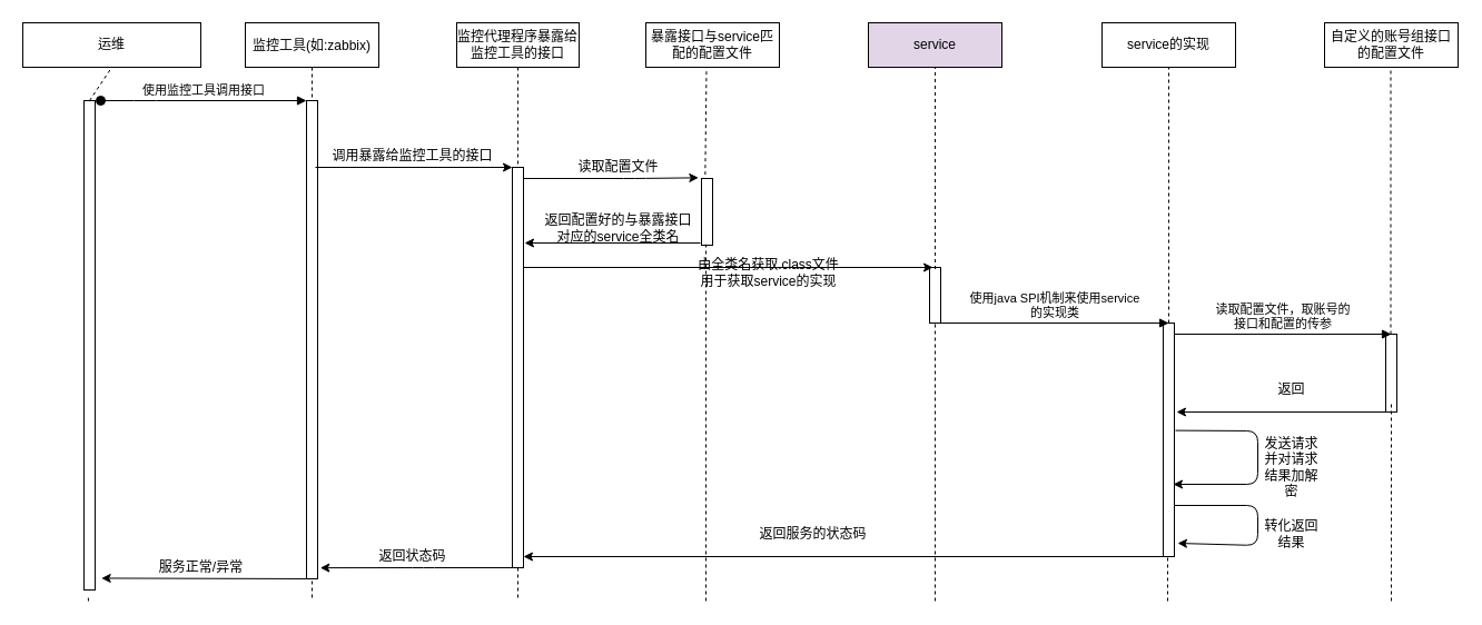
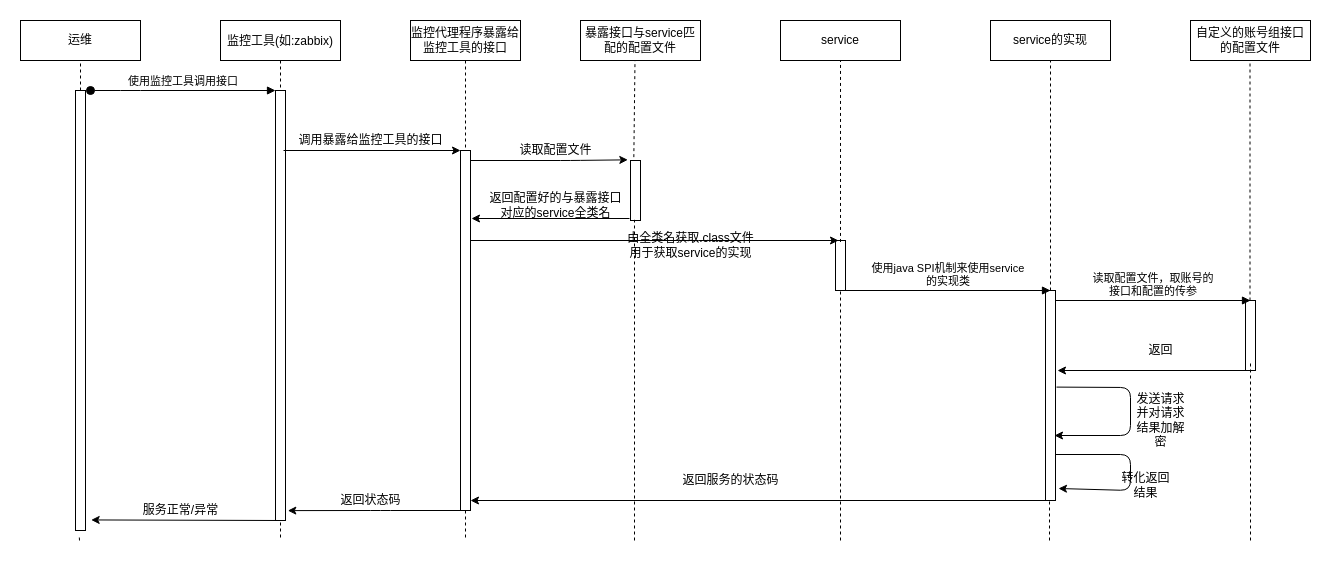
  <mxCell id="0" />
  <mxCell id="1" parent="0" />
  <mxCell id="2" value="监控工具(如:zabbix)" style="shape=umlLifeline;perimeter=lifelinePerimeter;container=1;collapsible=0;recursiveResize=0;rounded=0;shadow=0;strokeWidth=1;" parent="1" vertex="1"><mxGeometry x="220" y="20" width="120" height="520" as="geometry" /></mxCell>
  <mxCell id="3" value="" style="points=[];perimeter=orthogonalPerimeter;rounded=0;shadow=0;strokeWidth=1;" parent="2" vertex="1"><mxGeometry x="55" y="70" width="10" height="430" as="geometry" /></mxCell>
  <mxCell id="4" value="使用监控工具调用接口" style="verticalAlign=bottom;startArrow=oval;endArrow=block;startSize=8;shadow=0;strokeWidth=1;" parent="2" target="3" edge="1"><mxGeometry relative="1" as="geometry"><mxPoint x="-130" y="70" as="sourcePoint" /><Array as="points"><mxPoint x="-90" y="70" /></Array></mxGeometry></mxCell>
  <mxCell id="5" value="监控代理程序暴露给监控工具的接口" style="shape=umlLifeline;perimeter=lifelinePerimeter;container=1;collapsible=0;recursiveResize=0;rounded=0;shadow=0;strokeWidth=1;whiteSpace=wrap;" parent="1" vertex="1"><mxGeometry x="410" y="20" width="110" height="520" as="geometry" /></mxCell>
  <mxCell id="6" value="" style="points=[];perimeter=orthogonalPerimeter;rounded=0;shadow=0;strokeWidth=1;" parent="5" vertex="1"><mxGeometry x="50" y="130" width="10" height="360" as="geometry" /></mxCell>
- <mxCell id="7" value="运维" style="rounded=0;whiteSpace=wrap;html=1;" parent="1" vertex="1"><mxGeometry x="20" y="20" width="160" height="40" as="geometry" /></mxCell>
+ <mxCell id="7" value="运维" style="rounded=0;whiteSpace=wrap;html=1;" parent="1" vertex="1"><mxGeometry x="20" y="20" width="120" height="40" as="geometry" /></mxCell>
  <mxCell id="8" value="" style="points=[];perimeter=orthogonalPerimeter;rounded=0;shadow=0;strokeWidth=1;" parent="1" vertex="1"><mxGeometry x="75" y="90" width="10" height="440" as="geometry" /></mxCell>
  <mxCell id="9" value="" style="endArrow=none;dashed=1;html=1;entryX=0.5;entryY=1;entryDx=0;entryDy=0;" edge="1" parent="1" target="7"><mxGeometry width="50" height="50" relative="1" as="geometry"><mxPoint x="80" y="90" as="sourcePoint" /><mxPoint x="260" y="140" as="targetPoint" /></mxGeometry></mxCell>
  <mxCell id="10" value="" style="endArrow=none;dashed=1;html=1;entryX=0.367;entryY=1.01;entryDx=0;entryDy=0;entryPerimeter=0;" edge="1" parent="1" target="8"><mxGeometry width="50" height="50" relative="1" as="geometry"><mxPoint x="79" y="540" as="sourcePoint" /><mxPoint x="90" y="400" as="targetPoint" /></mxGeometry></mxCell>
- <mxCell id="11" value="service" style="rounded=0;whiteSpace=wrap;html=1;fillColor=#e1d5e7;" vertex="1" parent="1"><mxGeometry x="780" y="20" width="120" height="40" as="geometry" /></mxCell>
+ <mxCell id="11" value="service" style="rounded=0;whiteSpace=wrap;html=1;" vertex="1" parent="1"><mxGeometry x="780" y="20" width="120" height="40" as="geometry" /></mxCell>
  <mxCell id="12" value="" style="points=[];perimeter=orthogonalPerimeter;rounded=0;shadow=0;strokeWidth=1;" vertex="1" parent="1"><mxGeometry x="835" y="240" width="10" height="50" as="geometry" /></mxCell>
  <mxCell id="13" value="" style="endArrow=none;dashed=1;html=1;entryX=0.5;entryY=1;entryDx=0;entryDy=0;exitX=0.5;exitY=0.029;exitDx=0;exitDy=0;exitPerimeter=0;" edge="1" parent="1" source="12" target="11"><mxGeometry width="50" height="50" relative="1" as="geometry"><mxPoint x="900" y="211" as="sourcePoint" /><mxPoint x="930" y="120" as="targetPoint" /></mxGeometry></mxCell>
  <mxCell id="14" value="" style="endArrow=none;dashed=1;html=1;entryX=0.5;entryY=1;entryDx=0;entryDy=0;entryPerimeter=0;" edge="1" parent="1" target="12"><mxGeometry width="50" height="50" relative="1" as="geometry"><mxPoint x="840" y="540" as="sourcePoint" /><mxPoint x="840" y="300" as="targetPoint" /></mxGeometry></mxCell>
  <mxCell id="15" value="service的实现" style="rounded=0;whiteSpace=wrap;html=1;" vertex="1" parent="1"><mxGeometry x="990" y="20" width="120" height="40" as="geometry" /></mxCell>
  <mxCell id="16" value="" style="endArrow=none;dashed=1;html=1;entryX=0.5;entryY=1;entryDx=0;entryDy=0;" edge="1" parent="1" source="17" target="15"><mxGeometry width="50" height="50" relative="1" as="geometry"><mxPoint x="1060" y="270" as="sourcePoint" /><mxPoint x="1120" y="160" as="targetPoint" /></mxGeometry></mxCell>
  <mxCell id="17" value="" style="points=[];perimeter=orthogonalPerimeter;rounded=0;shadow=0;strokeWidth=1;" vertex="1" parent="1"><mxGeometry x="1045" y="290" width="10" height="210" as="geometry" /></mxCell>
  <mxCell id="18" value="使用java SPI机制来使用service&#10;的实现类" style="verticalAlign=bottom;endArrow=block;shadow=0;strokeWidth=1;" edge="1" parent="1"><mxGeometry relative="1" as="geometry"><mxPoint x="845" y="290" as="sourcePoint" /><mxPoint x="1050" y="290" as="targetPoint" /><Array as="points"><mxPoint x="955.5" y="290" /><mxPoint x="985.5" y="290" /></Array></mxGeometry></mxCell>
  <mxCell id="19" value="" style="endArrow=none;dashed=1;html=1;" edge="1" parent="1"><mxGeometry width="50" height="50" relative="1" as="geometry"><mxPoint x="1049" y="540" as="sourcePoint" /><mxPoint x="1049" y="500" as="targetPoint" /></mxGeometry></mxCell>
  <mxCell id="20" value="自定义的账号组接口的配置文件" style="rounded=0;whiteSpace=wrap;html=1;" vertex="1" parent="1"><mxGeometry x="1190" y="20" width="120" height="40" as="geometry" /></mxCell>
  <mxCell id="21" value="" style="points=[];perimeter=orthogonalPerimeter;rounded=0;shadow=0;strokeWidth=1;" vertex="1" parent="1"><mxGeometry x="1245" y="300" width="10" height="70" as="geometry" /></mxCell>
  <mxCell id="22" value="" style="endArrow=none;dashed=1;html=1;entryX=0.5;entryY=1;entryDx=0;entryDy=0;" edge="1" parent="1" source="21"><mxGeometry width="50" height="50" relative="1" as="geometry"><mxPoint x="1249.5" y="280" as="sourcePoint" /><mxPoint x="1249.5" y="60" as="targetPoint" /></mxGeometry></mxCell>
  <mxCell id="23" value="读取配置文件，取账号的&#10;接口和配置的传参" style="verticalAlign=bottom;endArrow=block;shadow=0;strokeWidth=1;" edge="1" parent="1"><mxGeometry relative="1" as="geometry"><mxPoint x="1055" y="300" as="sourcePoint" /><mxPoint x="1250" y="300" as="targetPoint" /><Array as="points"><mxPoint x="1145.5" y="300" /><mxPoint x="1175.5" y="300" /></Array></mxGeometry></mxCell>
  <mxCell id="24" value="" style="endArrow=classic;html=1;exitX=0.5;exitY=1;exitDx=0;exitDy=0;exitPerimeter=0;" edge="1" parent="1" source="21"><mxGeometry width="50" height="50" relative="1" as="geometry"><mxPoint x="1020" y="210" as="sourcePoint" /><mxPoint x="1057" y="370" as="targetPoint" /></mxGeometry></mxCell>
  <mxCell id="25" value="返回" style="text;html=1;align=center;verticalAlign=middle;resizable=0;points=[];autosize=1;strokeColor=none;fillColor=none;" vertex="1" parent="1"><mxGeometry x="1140" y="340" width="40" height="20" as="geometry" /></mxCell>
  <mxCell id="26" value="" style="endArrow=none;dashed=1;html=1;" edge="1" parent="1"><mxGeometry width="50" height="50" relative="1" as="geometry"><mxPoint x="1250" y="540" as="sourcePoint" /><mxPoint x="1250" y="360" as="targetPoint" /></mxGeometry></mxCell>
  <mxCell id="27" value="暴露接口与service匹配的配置文件" style="rounded=0;whiteSpace=wrap;html=1;" vertex="1" parent="1"><mxGeometry x="580" y="20" width="120" height="40" as="geometry" /></mxCell>
  <mxCell id="28" value="" style="points=[];perimeter=orthogonalPerimeter;rounded=0;shadow=0;strokeWidth=1;" vertex="1" parent="1"><mxGeometry x="630" y="160" width="10" height="60" as="geometry" /></mxCell>
  <mxCell id="29" value="" style="endArrow=none;dashed=1;html=1;entryX=0.5;entryY=1;entryDx=0;entryDy=0;exitX=0.333;exitY=-0.056;exitDx=0;exitDy=0;exitPerimeter=0;" edge="1" parent="1" source="28"><mxGeometry width="50" height="50" relative="1" as="geometry"><mxPoint x="635" y="150" as="sourcePoint" /><mxPoint x="634.5" y="60" as="targetPoint" /></mxGeometry></mxCell>
  <mxCell id="30" value="" style="endArrow=classic;html=1;" edge="1" parent="1"><mxGeometry width="50" height="50" relative="1" as="geometry"><mxPoint x="283" y="150" as="sourcePoint" /><mxPoint x="460" y="150" as="targetPoint" /></mxGeometry></mxCell>
  <mxCell id="31" value="调用暴露给监控工具的接口" style="text;html=1;align=center;verticalAlign=middle;resizable=0;points=[];autosize=1;strokeColor=none;fillColor=none;" vertex="1" parent="1"><mxGeometry x="290" y="130" width="160" height="20" as="geometry" /></mxCell>
  <mxCell id="32" value="" style="endArrow=classic;html=1;entryX=-0.267;entryY=-0.011;entryDx=0;entryDy=0;entryPerimeter=0;" edge="1" parent="1" source="6" target="28"><mxGeometry width="50" height="50" relative="1" as="geometry"><mxPoint x="400" y="190" as="sourcePoint" /><mxPoint x="630" y="210" as="targetPoint" /><Array as="points"><mxPoint x="570" y="160" /></Array></mxGeometry></mxCell>
  <mxCell id="33" value="读取配置文件" style="text;html=1;align=center;verticalAlign=middle;resizable=0;points=[];autosize=1;strokeColor=none;fillColor=none;" vertex="1" parent="1"><mxGeometry x="510" y="140" width="90" height="20" as="geometry" /></mxCell>
  <mxCell id="34" value="" style="endArrow=none;dashed=1;html=1;entryX=0.4;entryY=0.989;entryDx=0;entryDy=0;entryPerimeter=0;" edge="1" parent="1" target="28"><mxGeometry width="50" height="50" relative="1" as="geometry"><mxPoint x="634" y="540" as="sourcePoint" /><mxPoint x="650" y="260" as="targetPoint" /></mxGeometry></mxCell>
  <mxCell id="35" value="" style="endArrow=classic;html=1;" edge="1" parent="1"><mxGeometry width="50" height="50" relative="1" as="geometry"><mxPoint x="629" y="218" as="sourcePoint" /><mxPoint x="471" y="218" as="targetPoint" /></mxGeometry></mxCell>
  <mxCell id="36" value="返回配置好的与暴露接口&lt;br&gt;对应的service全类名" style="text;html=1;align=center;verticalAlign=middle;resizable=0;points=[];autosize=1;strokeColor=none;fillColor=none;" vertex="1" parent="1"><mxGeometry x="480" y="190" width="150" height="30" as="geometry" /></mxCell>
  <mxCell id="37" value="" style="endArrow=classic;html=1;" edge="1" parent="1"><mxGeometry width="50" height="50" relative="1" as="geometry"><mxPoint x="470" y="240" as="sourcePoint" /><mxPoint x="838" y="240" as="targetPoint" /><Array as="points"><mxPoint x="688" y="240" /></Array></mxGeometry></mxCell>
  <mxCell id="38" value="由全类名获取.class文件&lt;br&gt;用于获取service的实现" style="text;html=1;align=center;verticalAlign=middle;resizable=0;points=[];autosize=1;strokeColor=none;fillColor=none;" vertex="1" parent="1"><mxGeometry x="620" y="230" width="140" height="30" as="geometry" /></mxCell>
  <mxCell id="39" value="" style="endArrow=classic;html=1;exitX=1.1;exitY=0.46;exitDx=0;exitDy=0;exitPerimeter=0;" edge="1" parent="1" source="17"><mxGeometry width="50" height="50" relative="1" as="geometry"><mxPoint x="1070" y="450" as="sourcePoint" /><mxPoint x="1054" y="435" as="targetPoint" /><Array as="points"><mxPoint x="1130" y="387" /><mxPoint x="1130" y="435" /></Array></mxGeometry></mxCell>
  <mxCell id="40" value="发送请求&lt;br&gt;并对请求&lt;br&gt;结果加解&lt;br&gt;密" style="text;html=1;align=center;verticalAlign=middle;resizable=0;points=[];autosize=1;strokeColor=none;fillColor=none;" vertex="1" parent="1"><mxGeometry x="1130" y="390" width="60" height="60" as="geometry" /></mxCell>
  <mxCell id="41" value="" style="endArrow=classic;html=1;exitX=0.967;exitY=0.781;exitDx=0;exitDy=0;exitPerimeter=0;" edge="1" parent="1" source="17"><mxGeometry width="50" height="50" relative="1" as="geometry"><mxPoint x="1020" y="420" as="sourcePoint" /><mxPoint x="1058" y="488" as="targetPoint" /><Array as="points"><mxPoint x="1130" y="454" /><mxPoint x="1130" y="490" /></Array></mxGeometry></mxCell>
- <mxCell id="42" value="转化返回&lt;br&gt;结果" style="text;html=1;align=center;verticalAlign=middle;resizable=0;points=[];autosize=1;strokeColor=none;fillColor=none;" vertex="1" parent="1"><mxGeometry x="1130" y="465" width="60" height="30" as="geometry" /></mxCell>
+ <mxCell id="42" value="转化返回&lt;br&gt;结果" style="text;html=1;align=center;verticalAlign=middle;resizable=0;points=[];autosize=1;strokeColor=none;fillColor=none;" vertex="1" parent="1"><mxGeometry x="1115" y="470" width="60" height="30" as="geometry" /></mxCell>
  <mxCell id="43" value="" style="endArrow=classic;html=1;" edge="1" parent="1"><mxGeometry width="50" height="50" relative="1" as="geometry"><mxPoint x="1050" y="500" as="sourcePoint" /><mxPoint x="470" y="500" as="targetPoint" /></mxGeometry></mxCell>
  <mxCell id="44" value="返回服务的状态码" style="text;html=1;align=center;verticalAlign=middle;resizable=0;points=[];autosize=1;strokeColor=none;fillColor=none;" vertex="1" parent="1"><mxGeometry x="675" y="470" width="110" height="20" as="geometry" /></mxCell>
  <mxCell id="45" value="" style="endArrow=classic;html=1;entryX=1.233;entryY=0.977;entryDx=0;entryDy=0;entryPerimeter=0;" edge="1" parent="1" target="3"><mxGeometry width="50" height="50" relative="1" as="geometry"><mxPoint x="467" y="510" as="sourcePoint" /><mxPoint x="290" y="510" as="targetPoint" /><Array as="points"><mxPoint x="380" y="510" /></Array></mxGeometry></mxCell>
  <mxCell id="46" value="返回状态码" style="text;html=1;align=center;verticalAlign=middle;resizable=0;points=[];autosize=1;strokeColor=none;fillColor=none;" vertex="1" parent="1"><mxGeometry x="330" y="490" width="80" height="20" as="geometry" /></mxCell>
  <mxCell id="47" value="" style="endArrow=classic;html=1;entryX=1.567;entryY=0.976;entryDx=0;entryDy=0;entryPerimeter=0;" edge="1" parent="1" target="8"><mxGeometry width="50" height="50" relative="1" as="geometry"><mxPoint x="280" y="520" as="sourcePoint" /><mxPoint x="280" y="360" as="targetPoint" /></mxGeometry></mxCell>
  <mxCell id="48" value="服务正常/异常" style="text;html=1;align=center;verticalAlign=middle;resizable=0;points=[];autosize=1;strokeColor=none;fillColor=none;" vertex="1" parent="1"><mxGeometry x="135" y="500" width="90" height="20" as="geometry" /></mxCell>
